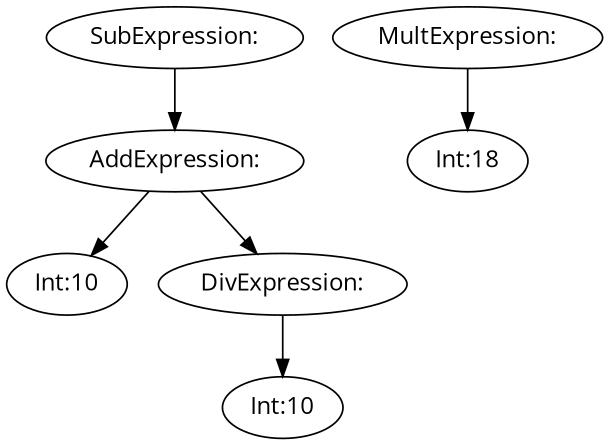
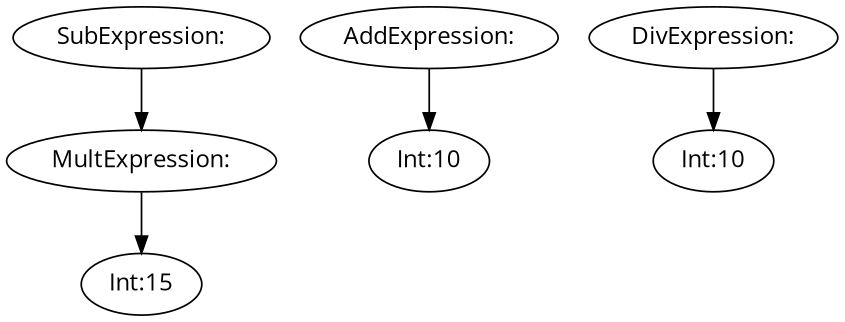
  digraph {
    fontname="Open Sans"
    node [fontname="Open Sans"]
    edge [fontname="Open Sans"]
    n1 [label="SubExpression:"]
    n2 [label="AddExpression:"]
    n3 [label="Int:10"]
    n4 [label="DivExpression:"]
    n5 [label="Int:10"]
    n6 [label="MultExpression:"]
-   n7 [label="Int:18"]
-   n1 -> n2
+   n7 [label="Int:15"]
+   n1 -> n6
    n2 -> n3
-   n2 -> n4
    n4 -> n5
    n6 -> n7
  }
